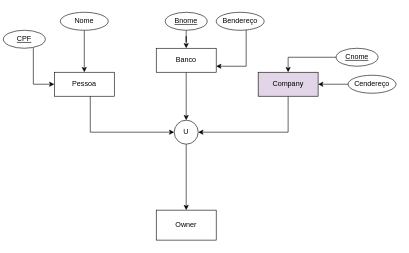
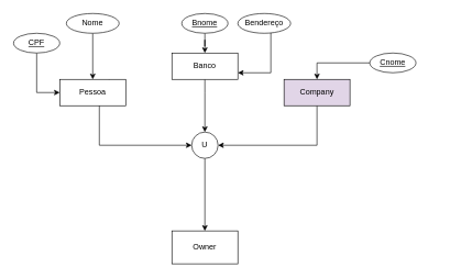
  <mxCell id="0" />
  <mxCell id="1" parent="0" />
  <mxCell id="2" style="edgeStyle=orthogonalEdgeStyle;rounded=0;orthogonalLoop=1;jettySize=auto;html=1;exitX=0.75;exitY=0;exitDx=0;exitDy=0;entryX=0;entryY=0.5;entryDx=0;entryDy=0;" edge="1" parent="1" source="3" target="9"><mxGeometry relative="1" as="geometry"><Array as="points"><mxPoint x="150" y="130" /><mxPoint x="150" y="220" /></Array></mxGeometry></mxCell>
  <mxCell id="3" value="Pessoa" style="whiteSpace=wrap;html=1;align=center;" vertex="1" parent="1"><mxGeometry x="90" y="120" width="100" height="40" as="geometry" /></mxCell>
  <mxCell id="4" style="edgeStyle=orthogonalEdgeStyle;rounded=0;orthogonalLoop=1;jettySize=auto;html=1;entryX=0.5;entryY=0;entryDx=0;entryDy=0;" edge="1" parent="1" source="5" target="9"><mxGeometry relative="1" as="geometry"><Array as="points"><mxPoint x="310" y="140" /><mxPoint x="310" y="140" /></Array></mxGeometry></mxCell>
  <mxCell id="5" value="Banco&lt;span style=&quot;color: rgba(0, 0, 0, 0); font-family: monospace; font-size: 0px; text-align: start;&quot;&gt;%3CmxGraphModel%3E%3Croot%3E%3CmxCell%20id%3D%220%22%2F%3E%3CmxCell%20id%3D%221%22%20parent%3D%220%22%2F%3E%3CmxCell%20id%3D%222%22%20value%3D%22Pessoa%22%20style%3D%22whiteSpace%3Dwrap%3Bhtml%3D1%3Balign%3Dcenter%3B%22%20vertex%3D%221%22%20parent%3D%221%22%3E%3CmxGeometry%20x%3D%2270%22%20y%3D%22100%22%20width%3D%22100%22%20height%3D%2240%22%20as%3D%22geometry%22%2F%3E%3C%2FmxCell%3E%3C%2Froot%3E%3C%2FmxGraphModel%3E&lt;/span&gt;" style="whiteSpace=wrap;html=1;align=center;" vertex="1" parent="1"><mxGeometry x="260" y="80" width="100" height="40" as="geometry" /></mxCell>
  <mxCell id="6" style="edgeStyle=orthogonalEdgeStyle;rounded=0;orthogonalLoop=1;jettySize=auto;html=1;entryX=1;entryY=0.5;entryDx=0;entryDy=0;" edge="1" parent="1" source="7" target="9"><mxGeometry relative="1" as="geometry"><Array as="points"><mxPoint x="480" y="220" /></Array></mxGeometry></mxCell>
  <mxCell id="7" value="Company" style="whiteSpace=wrap;html=1;align=center;fillColor=#e1d5e7;" vertex="1" parent="1"><mxGeometry x="430" y="120" width="100" height="40" as="geometry" /></mxCell>
  <mxCell id="8" style="edgeStyle=orthogonalEdgeStyle;rounded=0;orthogonalLoop=1;jettySize=auto;html=1;entryX=0.5;entryY=0;entryDx=0;entryDy=0;" edge="1" parent="1" source="9" target="10"><mxGeometry relative="1" as="geometry" /></mxCell>
  <mxCell id="9" value="U" style="ellipse;whiteSpace=wrap;html=1;aspect=fixed;" vertex="1" parent="1"><mxGeometry x="290" y="200" width="40" height="40" as="geometry" /></mxCell>
  <mxCell id="10" value="Owner" style="rounded=0;whiteSpace=wrap;html=1;" vertex="1" parent="1"><mxGeometry x="260" y="350" width="100" height="50" as="geometry" /></mxCell>
  <mxCell id="11" style="edgeStyle=orthogonalEdgeStyle;rounded=0;orthogonalLoop=1;jettySize=auto;html=1;entryX=0;entryY=0.5;entryDx=0;entryDy=0;" edge="1" parent="1" source="12" target="3"><mxGeometry relative="1" as="geometry"><Array as="points"><mxPoint x="55" y="140" /></Array></mxGeometry></mxCell>
- <mxCell id="12" value="CPF" style="ellipse;whiteSpace=wrap;html=1;align=center;fontStyle=4;" vertex="1" parent="1"><mxGeometry x="5" y="50" width="70" height="30" as="geometry" /></mxCell>
+ <mxCell id="12" value="CPF" style="ellipse;whiteSpace=wrap;html=1;align=center;fontStyle=4;" vertex="1" parent="1"><mxGeometry x="20" y="50" width="70" height="30" as="geometry" /></mxCell>
  <mxCell id="13" style="edgeStyle=orthogonalEdgeStyle;rounded=0;orthogonalLoop=1;jettySize=auto;html=1;entryX=0.5;entryY=0;entryDx=0;entryDy=0;" edge="1" parent="1" source="14" target="3"><mxGeometry relative="1" as="geometry" /></mxCell>
  <mxCell id="14" value="Nome" style="ellipse;whiteSpace=wrap;html=1;align=center;" vertex="1" parent="1"><mxGeometry x="100" y="20" width="80" height="30" as="geometry" /></mxCell>
  <mxCell id="15" style="edgeStyle=orthogonalEdgeStyle;rounded=0;orthogonalLoop=1;jettySize=auto;html=1;entryX=0.5;entryY=0;entryDx=0;entryDy=0;" edge="1" parent="1" source="16" target="5"><mxGeometry relative="1" as="geometry" /></mxCell>
  <mxCell id="16" value="Bnome" style="ellipse;whiteSpace=wrap;html=1;align=center;fontStyle=4;" vertex="1" parent="1"><mxGeometry x="275" y="20" width="70" height="30" as="geometry" /></mxCell>
  <mxCell id="17" style="edgeStyle=orthogonalEdgeStyle;rounded=0;orthogonalLoop=1;jettySize=auto;html=1;entryX=1;entryY=0.75;entryDx=0;entryDy=0;" edge="1" parent="1" source="18" target="5"><mxGeometry relative="1" as="geometry"><Array as="points"><mxPoint x="410" y="110" /></Array></mxGeometry></mxCell>
  <mxCell id="18" value="Bendereço" style="ellipse;whiteSpace=wrap;html=1;align=center;" vertex="1" parent="1"><mxGeometry x="360" y="20" width="80" height="30" as="geometry" /></mxCell>
  <mxCell id="19" style="edgeStyle=orthogonalEdgeStyle;rounded=0;orthogonalLoop=1;jettySize=auto;html=1;entryX=0.5;entryY=0;entryDx=0;entryDy=0;" edge="1" parent="1" source="20" target="7"><mxGeometry relative="1" as="geometry" /></mxCell>
  <mxCell id="20" value="Cnome" style="ellipse;whiteSpace=wrap;html=1;align=center;fontStyle=4;" vertex="1" parent="1"><mxGeometry x="560" y="80" width="70" height="30" as="geometry" /></mxCell>
- <mxCell id="21" style="edgeStyle=orthogonalEdgeStyle;rounded=0;orthogonalLoop=1;jettySize=auto;html=1;" edge="1" parent="1" source="22" target="7"><mxGeometry relative="1" as="geometry" /></mxCell>
- <mxCell id="22" value="Cendereço" style="ellipse;whiteSpace=wrap;html=1;align=center;" vertex="1" parent="1"><mxGeometry x="580" y="125" width="80" height="30" as="geometry" /></mxCell>
